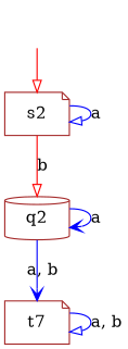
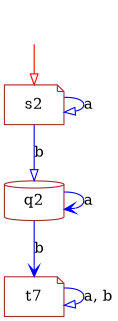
  digraph {
    rankdir=TB
    node [color=brown shape=note]
    edge [arrowhead=onormal color=blue]
    "" [color=darkgreen shape=none]
    s2
    q2 [shape=cylinder]
    n4 [label=t7]
    "" -> s2 [color=red]
    s2 -> s2 [label=a]
-   s2 -> q2 [color=red label=b]
+   s2 -> q2 [label=b]
    q2 -> q2 [arrowhead=vee label=a]
-   q2 -> n4 [arrowhead=vee label="a, b"]
+   q2 -> n4 [arrowhead=vee label=b]
    n4 -> n4 [label="a, b"]
  }
